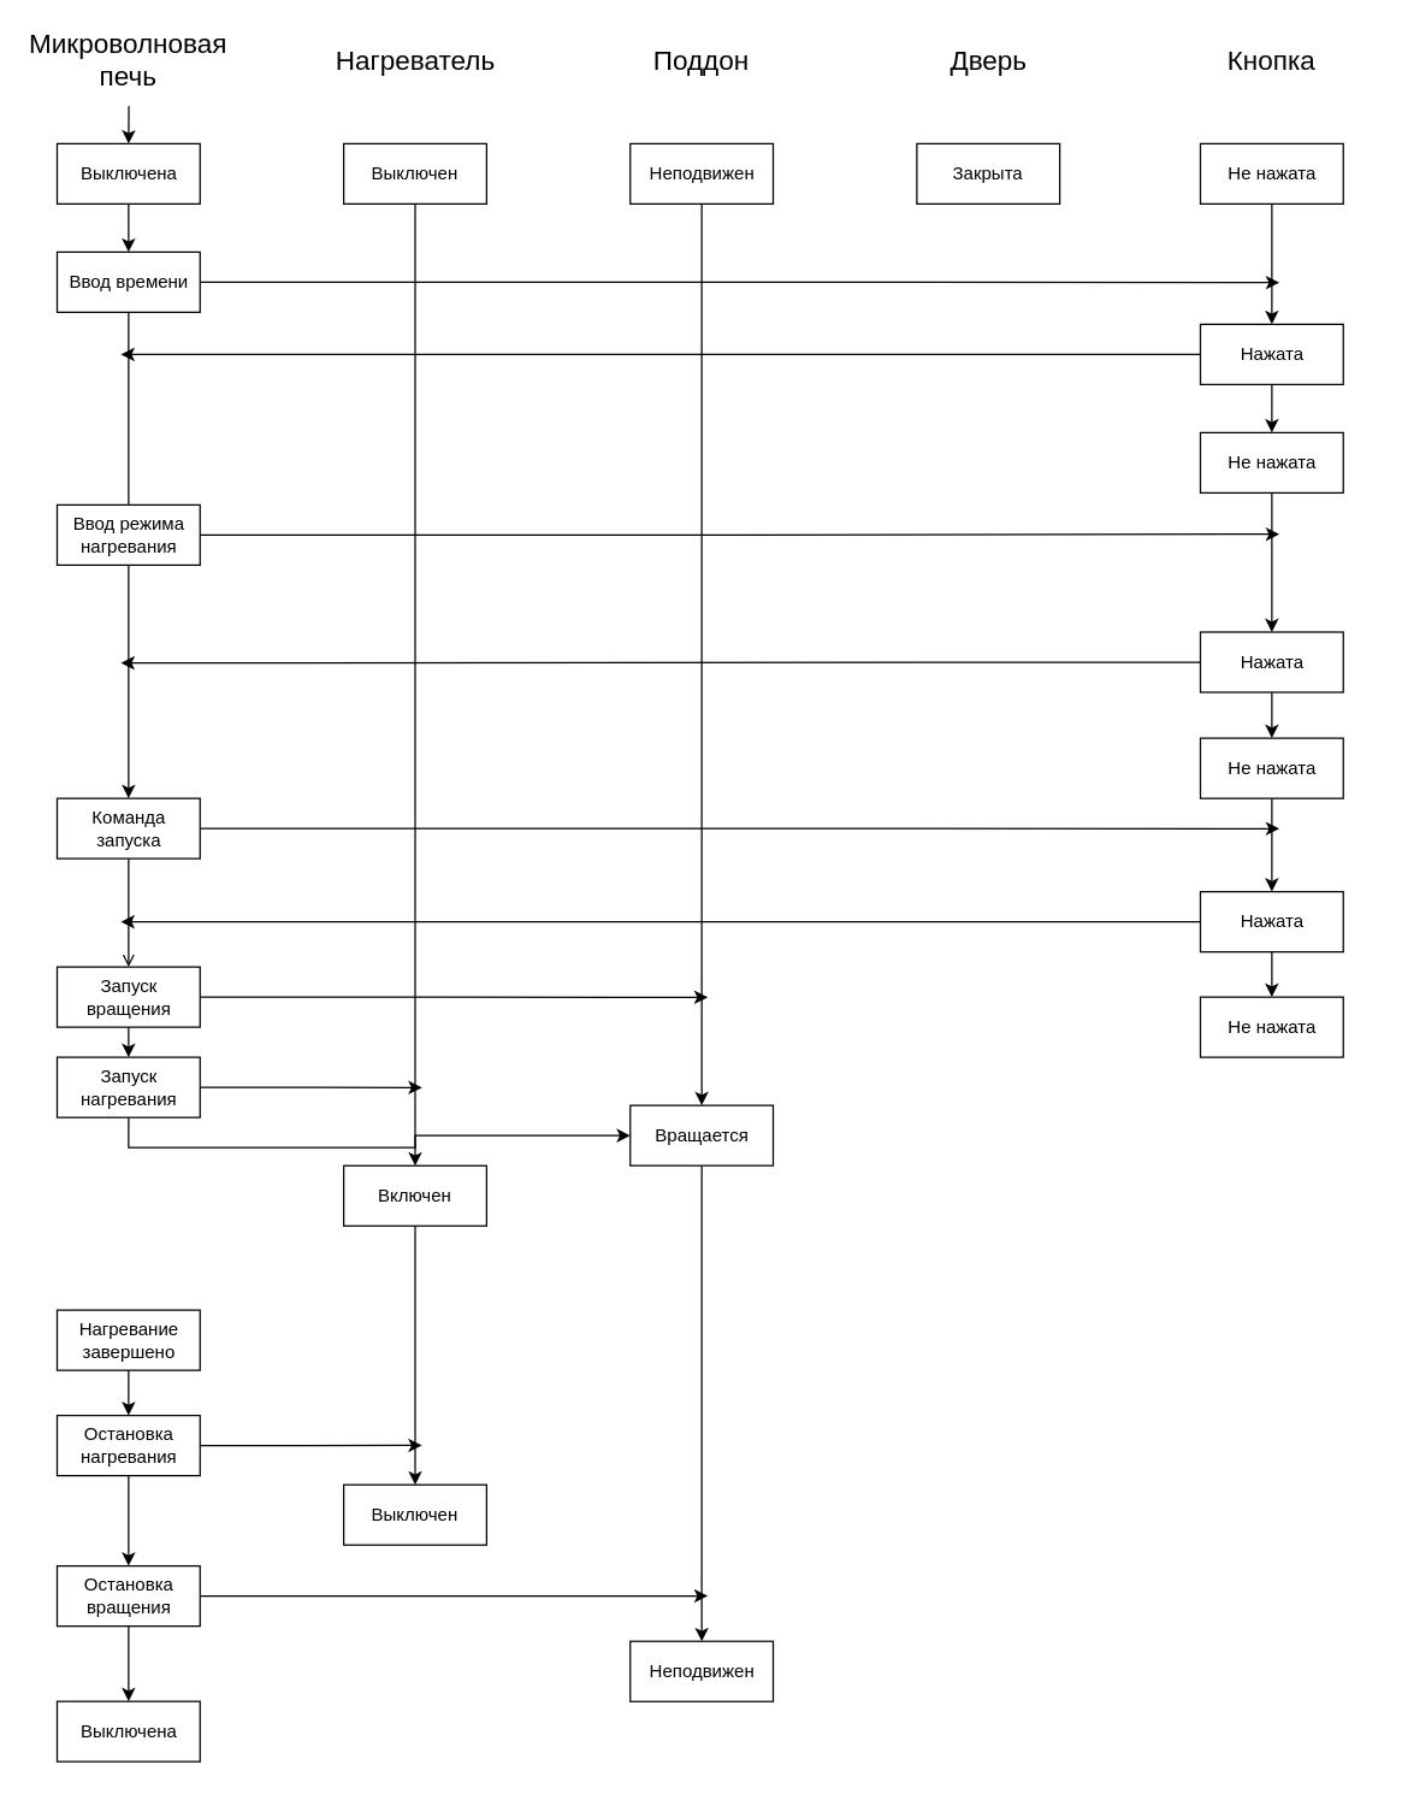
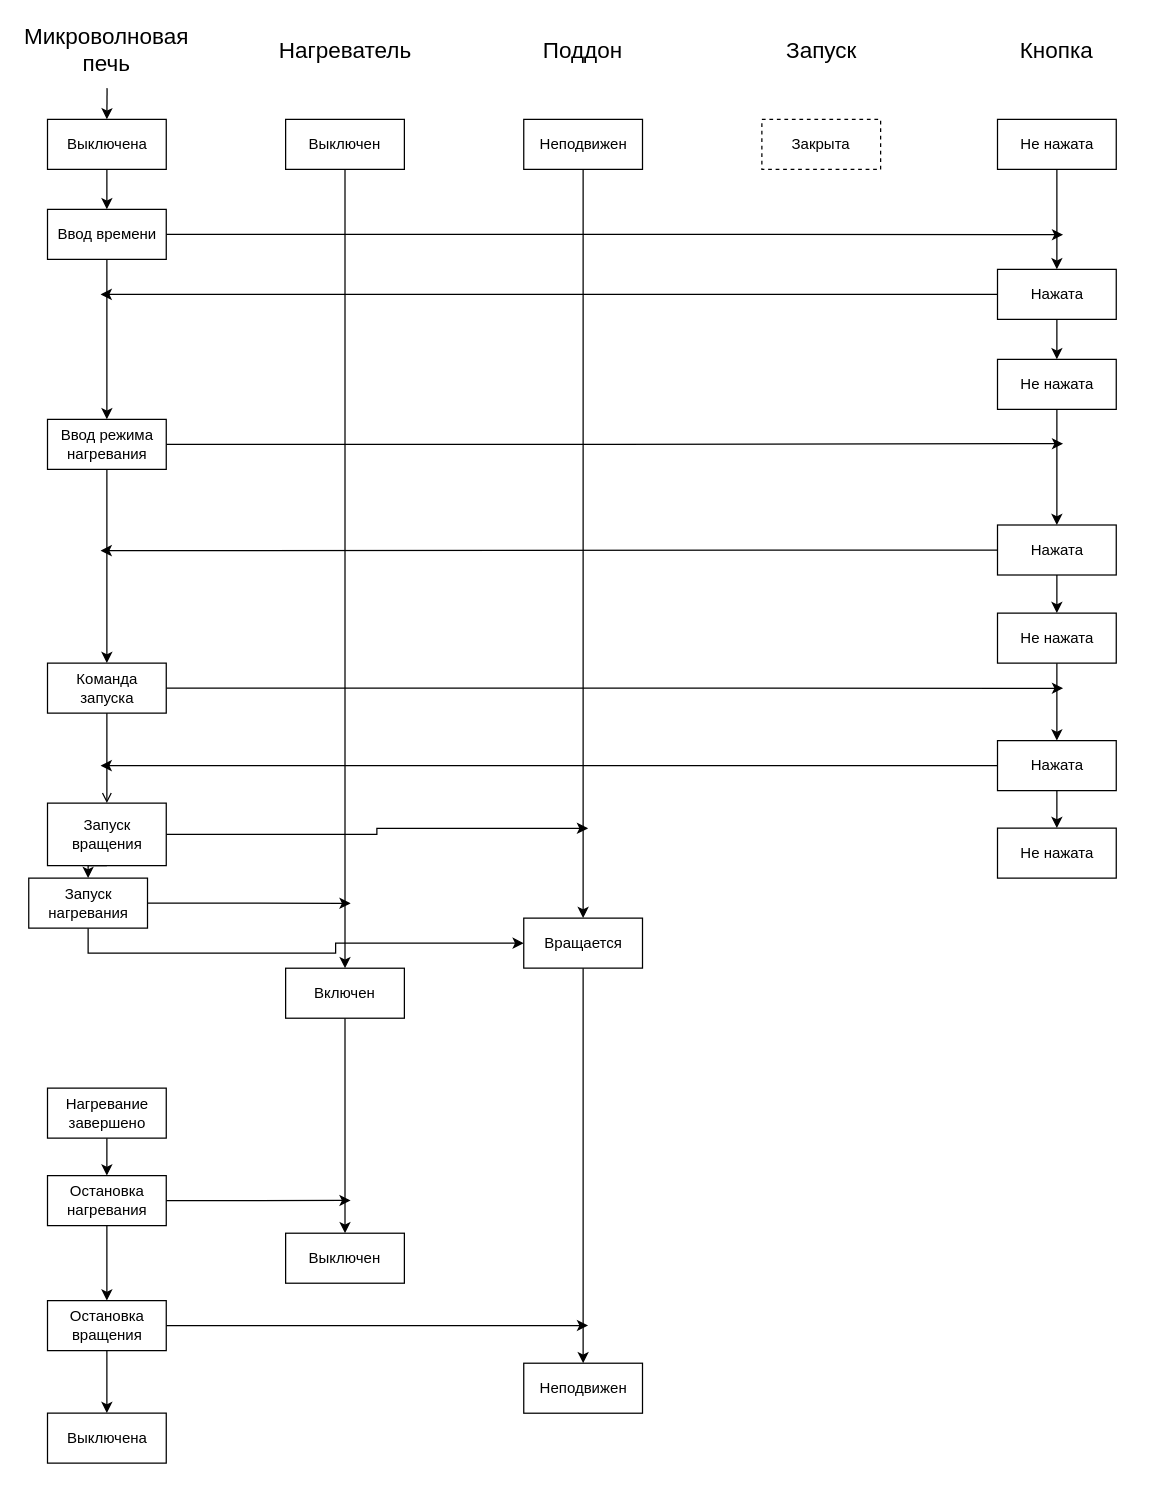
  <mxCell id="0" />
  <mxCell id="1" parent="0" />
  <mxCell id="2" value="&lt;font style=&quot;font-size: 18px&quot;&gt;Микроволновая печь&lt;/font&gt;" style="text;html=1;strokeColor=none;fillColor=none;align=center;verticalAlign=middle;whiteSpace=wrap;rounded=0;" parent="1" vertex="1"><mxGeometry x="20" y="20" width="130" height="40" as="geometry" /></mxCell>
  <mxCell id="3" value="&lt;font style=&quot;font-size: 18px&quot;&gt;Нагреватель&lt;/font&gt;" style="text;html=1;strokeColor=none;fillColor=none;align=center;verticalAlign=middle;whiteSpace=wrap;rounded=0;" parent="1" vertex="1"><mxGeometry x="210.5" y="20" width="130" height="40" as="geometry" /></mxCell>
  <mxCell id="4" value="&lt;font style=&quot;font-size: 18px&quot;&gt;Поддон&lt;/font&gt;" style="text;html=1;strokeColor=none;fillColor=none;align=center;verticalAlign=middle;whiteSpace=wrap;rounded=0;" parent="1" vertex="1"><mxGeometry x="401" y="20" width="130" height="40" as="geometry" /></mxCell>
- <mxCell id="5" value="&lt;font style=&quot;font-size: 18px&quot;&gt;Дверь&lt;/font&gt;" style="text;html=1;strokeColor=none;fillColor=none;align=center;verticalAlign=middle;whiteSpace=wrap;rounded=0;" parent="1" vertex="1"><mxGeometry x="591.5" y="20" width="130" height="40" as="geometry" /></mxCell>
+ <mxCell id="5" value="&lt;font style=&quot;font-size: 18px&quot;&gt;Запуск&lt;/font&gt;" style="text;html=1;strokeColor=none;fillColor=none;align=center;verticalAlign=middle;whiteSpace=wrap;rounded=0;" parent="1" vertex="1"><mxGeometry x="591.5" y="20" width="130" height="40" as="geometry" /></mxCell>
  <mxCell id="6" value="&lt;font style=&quot;font-size: 18px&quot;&gt;Кнопка&lt;/font&gt;" style="text;html=1;strokeColor=none;fillColor=none;align=center;verticalAlign=middle;whiteSpace=wrap;rounded=0;" parent="1" vertex="1"><mxGeometry x="780" y="20" width="130" height="40" as="geometry" /></mxCell>
  <mxCell id="7" style="edgeStyle=orthogonalEdgeStyle;rounded=0;orthogonalLoop=1;jettySize=auto;html=1;exitX=0.5;exitY=0;exitDx=0;exitDy=0;startArrow=classic;startFill=1;endArrow=none;endFill=0;" parent="1" source="9" edge="1"><mxGeometry relative="1" as="geometry"><mxPoint x="85.172" y="70" as="targetPoint" /></mxGeometry></mxCell>
  <mxCell id="8" style="edgeStyle=orthogonalEdgeStyle;rounded=0;orthogonalLoop=1;jettySize=auto;html=1;exitX=0.5;exitY=1;exitDx=0;exitDy=0;entryX=0.5;entryY=0;entryDx=0;entryDy=0;startArrow=none;startFill=0;endArrow=classic;endFill=1;" parent="1" source="9" target="19" edge="1"><mxGeometry relative="1" as="geometry" /></mxCell>
  <mxCell id="9" value="Выключена" style="rounded=0;whiteSpace=wrap;html=1;" parent="1" vertex="1"><mxGeometry x="37.5" y="95" width="95" height="40" as="geometry" /></mxCell>
  <mxCell id="10" style="edgeStyle=orthogonalEdgeStyle;rounded=0;orthogonalLoop=1;jettySize=auto;html=1;entryX=0.5;entryY=0;entryDx=0;entryDy=0;startArrow=none;startFill=0;endArrow=classic;endFill=1;" parent="1" source="11" target="43" edge="1"><mxGeometry relative="1" as="geometry" /></mxCell>
  <mxCell id="11" value="Выключен" style="rounded=0;whiteSpace=wrap;html=1;" parent="1" vertex="1"><mxGeometry x="228" y="95" width="95" height="40" as="geometry" /></mxCell>
  <mxCell id="12" style="edgeStyle=orthogonalEdgeStyle;rounded=0;orthogonalLoop=1;jettySize=auto;html=1;entryX=0.5;entryY=0;entryDx=0;entryDy=0;startArrow=none;startFill=0;endArrow=classic;endFill=1;" parent="1" source="13" target="45" edge="1"><mxGeometry relative="1" as="geometry" /></mxCell>
  <mxCell id="13" value="Неподвижен" style="rounded=0;whiteSpace=wrap;html=1;" parent="1" vertex="1"><mxGeometry x="418.5" y="95" width="95" height="40" as="geometry" /></mxCell>
- <mxCell id="14" value="Закрыта" style="rounded=0;whiteSpace=wrap;html=1;" parent="1" vertex="1"><mxGeometry x="609" y="95" width="95" height="40" as="geometry" /></mxCell>
+ <mxCell id="14" value="Закрыта" style="rounded=0;whiteSpace=wrap;html=1;dashed=1;" parent="1" vertex="1"><mxGeometry x="609" y="95" width="95" height="40" as="geometry" /></mxCell>
  <mxCell id="15" style="edgeStyle=orthogonalEdgeStyle;rounded=0;orthogonalLoop=1;jettySize=auto;html=1;startArrow=none;startFill=0;endArrow=classic;endFill=1;" parent="1" source="16" target="25" edge="1"><mxGeometry relative="1" as="geometry" /></mxCell>
  <mxCell id="16" value="Не нажата" style="rounded=0;whiteSpace=wrap;html=1;" parent="1" vertex="1"><mxGeometry x="797.5" y="95" width="95" height="40" as="geometry" /></mxCell>
- <mxCell id="17" style="edgeStyle=orthogonalEdgeStyle;rounded=0;orthogonalLoop=1;jettySize=auto;html=1;exitX=0.5;exitY=1;exitDx=0;exitDy=0;entryX=0.5;entryY=0;entryDx=0;entryDy=0;startArrow=none;startFill=0;endArrow=none;endFill=1;" parent="1" source="19" target="22" edge="1"><mxGeometry relative="1" as="geometry" /></mxCell>
+ <mxCell id="17" style="edgeStyle=orthogonalEdgeStyle;rounded=0;orthogonalLoop=1;jettySize=auto;html=1;exitX=0.5;exitY=1;exitDx=0;exitDy=0;entryX=0.5;entryY=0;entryDx=0;entryDy=0;startArrow=none;startFill=0;endArrow=classic;endFill=1;" parent="1" source="19" target="22" edge="1"><mxGeometry relative="1" as="geometry" /></mxCell>
  <mxCell id="18" style="edgeStyle=orthogonalEdgeStyle;rounded=0;orthogonalLoop=1;jettySize=auto;html=1;exitX=1;exitY=0.5;exitDx=0;exitDy=0;" edge="1" parent="1" source="19"><mxGeometry relative="1" as="geometry"><mxPoint x="850" y="187.286" as="targetPoint" /></mxGeometry></mxCell>
  <mxCell id="19" value="Ввод времени" style="rounded=0;whiteSpace=wrap;html=1;" parent="1" vertex="1"><mxGeometry x="37.5" y="167" width="95" height="40" as="geometry" /></mxCell>
  <mxCell id="20" style="edgeStyle=orthogonalEdgeStyle;rounded=0;orthogonalLoop=1;jettySize=auto;html=1;exitX=0.5;exitY=1;exitDx=0;exitDy=0;entryX=0.5;entryY=0;entryDx=0;entryDy=0;startArrow=none;startFill=0;endArrow=classic;endFill=1;" parent="1" source="22" target="37" edge="1"><mxGeometry relative="1" as="geometry"><mxPoint x="84.429" y="399.571" as="targetPoint" /></mxGeometry></mxCell>
  <mxCell id="21" style="edgeStyle=orthogonalEdgeStyle;rounded=0;orthogonalLoop=1;jettySize=auto;html=1;exitX=1;exitY=0.5;exitDx=0;exitDy=0;" edge="1" parent="1" source="22"><mxGeometry relative="1" as="geometry"><mxPoint x="850" y="354.429" as="targetPoint" /><Array as="points"><mxPoint x="491" y="355" /></Array></mxGeometry></mxCell>
  <mxCell id="22" value="Ввод режима нагревания" style="rounded=0;whiteSpace=wrap;html=1;" parent="1" vertex="1"><mxGeometry x="37.5" y="335" width="95" height="40" as="geometry" /></mxCell>
  <mxCell id="23" style="edgeStyle=orthogonalEdgeStyle;rounded=0;orthogonalLoop=1;jettySize=auto;html=1;exitX=1;exitY=0.5;exitDx=0;exitDy=0;entryX=0;entryY=0.5;entryDx=0;entryDy=0;startArrow=none;startFill=0;endArrow=classic;endFill=1;" parent="1" edge="1"><mxGeometry relative="1" as="geometry"><mxPoint x="133" y="434.571" as="sourcePoint" /></mxGeometry></mxCell>
  <mxCell id="24" style="edgeStyle=orthogonalEdgeStyle;rounded=0;orthogonalLoop=1;jettySize=auto;html=1;exitX=0.5;exitY=1;exitDx=0;exitDy=0;entryX=0.5;entryY=0;entryDx=0;entryDy=0;startArrow=none;startFill=0;endArrow=classic;endFill=1;" parent="1" source="25" target="27" edge="1"><mxGeometry relative="1" as="geometry" /></mxCell>
  <mxCell id="25" value="Нажата" style="rounded=0;whiteSpace=wrap;html=1;" parent="1" vertex="1"><mxGeometry x="797.5" y="215" width="95" height="40" as="geometry" /></mxCell>
  <mxCell id="26" style="edgeStyle=orthogonalEdgeStyle;rounded=0;orthogonalLoop=1;jettySize=auto;html=1;exitX=0.5;exitY=1;exitDx=0;exitDy=0;entryX=0.5;entryY=0;entryDx=0;entryDy=0;startArrow=none;startFill=0;endArrow=classic;endFill=1;" parent="1" source="27" target="30" edge="1"><mxGeometry relative="1" as="geometry" /></mxCell>
  <mxCell id="27" value="Не нажата" style="rounded=0;whiteSpace=wrap;html=1;" parent="1" vertex="1"><mxGeometry x="797.5" y="287" width="95" height="40" as="geometry" /></mxCell>
  <mxCell id="28" value="" style="endArrow=classic;html=1;exitX=0;exitY=0.5;exitDx=0;exitDy=0;" parent="1" edge="1" source="25"><mxGeometry width="50" height="50" relative="1" as="geometry"><mxPoint x="1037" y="225" as="sourcePoint" /><mxPoint x="80" y="235" as="targetPoint" /></mxGeometry></mxCell>
  <mxCell id="29" style="edgeStyle=orthogonalEdgeStyle;rounded=0;orthogonalLoop=1;jettySize=auto;html=1;exitX=0.5;exitY=1;exitDx=0;exitDy=0;entryX=0.5;entryY=0;entryDx=0;entryDy=0;startArrow=none;startFill=0;endArrow=classic;endFill=1;" parent="1" source="30" target="32" edge="1"><mxGeometry relative="1" as="geometry"><mxPoint x="845.5" y="501.333" as="sourcePoint" /></mxGeometry></mxCell>
  <mxCell id="30" value="Нажата" style="rounded=0;whiteSpace=wrap;html=1;" parent="1" vertex="1"><mxGeometry x="797.5" y="419.5" width="95" height="40" as="geometry" /></mxCell>
  <mxCell id="31" style="edgeStyle=orthogonalEdgeStyle;rounded=0;orthogonalLoop=1;jettySize=auto;html=1;entryX=0.5;entryY=0;entryDx=0;entryDy=0;startArrow=none;startFill=0;endArrow=classic;endFill=1;" parent="1" source="32" target="39" edge="1"><mxGeometry relative="1" as="geometry" /></mxCell>
  <mxCell id="32" value="Не нажата" style="rounded=0;whiteSpace=wrap;html=1;" parent="1" vertex="1"><mxGeometry x="797.5" y="490" width="95" height="40" as="geometry" /></mxCell>
  <mxCell id="33" value="" style="endArrow=classic;html=1;exitX=0;exitY=0.5;exitDx=0;exitDy=0;" parent="1" edge="1" source="30"><mxGeometry width="50" height="50" relative="1" as="geometry"><mxPoint x="990" y="440" as="sourcePoint" /><mxPoint x="80" y="440" as="targetPoint" /></mxGeometry></mxCell>
  <mxCell id="34" style="edgeStyle=orthogonalEdgeStyle;rounded=0;orthogonalLoop=1;jettySize=auto;html=1;exitX=0.5;exitY=1;exitDx=0;exitDy=0;entryX=0.5;entryY=0;entryDx=0;entryDy=0;startArrow=none;startFill=0;endArrow=classic;endFill=1;" parent="1" edge="1"><mxGeometry relative="1" as="geometry"><mxPoint x="655.857" y="454.571" as="sourcePoint" /></mxGeometry></mxCell>
  <mxCell id="35" style="edgeStyle=orthogonalEdgeStyle;rounded=0;orthogonalLoop=1;jettySize=auto;html=1;startArrow=none;startFill=0;endArrow=classic;endFill=1;exitX=0.5;exitY=1;exitDx=0;exitDy=0;" parent="1" source="55" target="45" edge="1"><mxGeometry relative="1" as="geometry"><mxPoint x="85" y="906" as="targetPoint" /><mxPoint x="85.059" y="728" as="sourcePoint" /></mxGeometry></mxCell>
  <mxCell id="36" style="edgeStyle=orthogonalEdgeStyle;rounded=0;orthogonalLoop=1;jettySize=auto;html=1;exitX=1;exitY=0.5;exitDx=0;exitDy=0;" edge="1" parent="1" source="37"><mxGeometry relative="1" as="geometry"><mxPoint x="850" y="550.143" as="targetPoint" /></mxGeometry></mxCell>
  <mxCell id="37" value="Команда запуска" style="rounded=0;whiteSpace=wrap;html=1;" parent="1" vertex="1"><mxGeometry x="37.5" y="530" width="95" height="40" as="geometry" /></mxCell>
  <mxCell id="38" style="edgeStyle=orthogonalEdgeStyle;rounded=0;orthogonalLoop=1;jettySize=auto;html=1;entryX=0.5;entryY=0;entryDx=0;entryDy=0;startArrow=none;startFill=0;endArrow=classic;endFill=1;" parent="1" source="39" target="40" edge="1"><mxGeometry relative="1" as="geometry" /></mxCell>
  <mxCell id="39" value="Нажата" style="rounded=0;whiteSpace=wrap;html=1;" parent="1" vertex="1"><mxGeometry x="797.5" y="592" width="95" height="40" as="geometry" /></mxCell>
  <mxCell id="40" value="Не нажата" style="rounded=0;whiteSpace=wrap;html=1;" parent="1" vertex="1"><mxGeometry x="797.5" y="662" width="95" height="40" as="geometry" /></mxCell>
  <mxCell id="41" value="" style="endArrow=classic;html=1;exitX=0;exitY=0.5;exitDx=0;exitDy=0;" parent="1" edge="1" source="39"><mxGeometry width="50" height="50" relative="1" as="geometry"><mxPoint x="1037.5" y="579.5" as="sourcePoint" /><mxPoint x="80" y="612" as="targetPoint" /></mxGeometry></mxCell>
  <mxCell id="42" style="edgeStyle=orthogonalEdgeStyle;rounded=0;orthogonalLoop=1;jettySize=auto;html=1;entryX=0.5;entryY=0;entryDx=0;entryDy=0;startArrow=none;startFill=0;endArrow=classic;endFill=1;" parent="1" source="43" target="46" edge="1"><mxGeometry relative="1" as="geometry" /></mxCell>
  <mxCell id="43" value="Включен" style="rounded=0;whiteSpace=wrap;html=1;" parent="1" vertex="1"><mxGeometry x="228" y="774.069" width="95" height="40" as="geometry" /></mxCell>
  <mxCell id="44" style="edgeStyle=orthogonalEdgeStyle;rounded=0;orthogonalLoop=1;jettySize=auto;html=1;exitX=0.5;exitY=1;exitDx=0;exitDy=0;startArrow=none;startFill=0;endArrow=classic;endFill=1;" parent="1" source="45" target="47" edge="1"><mxGeometry relative="1" as="geometry" /></mxCell>
  <mxCell id="45" value="Вращается" style="rounded=0;whiteSpace=wrap;html=1;" parent="1" vertex="1"><mxGeometry x="418.5" y="734" width="95" height="40" as="geometry" /></mxCell>
  <mxCell id="46" value="Выключен" style="rounded=0;whiteSpace=wrap;html=1;" parent="1" vertex="1"><mxGeometry x="228" y="986.069" width="95" height="40" as="geometry" /></mxCell>
  <mxCell id="47" value="Неподвижен" style="rounded=0;whiteSpace=wrap;html=1;" parent="1" vertex="1"><mxGeometry x="418.5" y="1090.069" width="95" height="40" as="geometry" /></mxCell>
  <mxCell id="48" style="edgeStyle=orthogonalEdgeStyle;rounded=0;orthogonalLoop=1;jettySize=auto;html=1;entryX=0.5;entryY=0;entryDx=0;entryDy=0;startArrow=none;startFill=0;endArrow=classic;endFill=1;exitX=0.5;exitY=1;exitDx=0;exitDy=0;" parent="1" source="49" target="59" edge="1"><mxGeometry relative="1" as="geometry"><mxPoint x="84.429" y="1021.286" as="targetPoint" /><mxPoint x="84" y="877" as="sourcePoint" /></mxGeometry></mxCell>
  <mxCell id="49" value="Нагревание завершено" style="rounded=0;whiteSpace=wrap;html=1;" parent="1" vertex="1"><mxGeometry x="37.5" y="870" width="95" height="40" as="geometry" /></mxCell>
  <mxCell id="50" value="Выключена" style="rounded=0;whiteSpace=wrap;html=1;" parent="1" vertex="1"><mxGeometry x="37.5" y="1130" width="95" height="40" as="geometry" /></mxCell>
  <mxCell id="51" style="edgeStyle=orthogonalEdgeStyle;rounded=0;orthogonalLoop=1;jettySize=auto;html=1;exitX=1;exitY=0.5;exitDx=0;exitDy=0;" edge="1" parent="1" source="52"><mxGeometry relative="1" as="geometry"><mxPoint x="470" y="662.176" as="targetPoint" /><Array as="points"><mxPoint x="301" y="662" /></Array></mxGeometry></mxCell>
- <mxCell id="52" value="Запуск вращения" style="rounded=0;whiteSpace=wrap;html=1;" vertex="1" parent="1"><mxGeometry x="37.5" y="642" width="95" height="40" as="geometry" /></mxCell>
+ <mxCell id="52" value="Запуск вращения" style="rounded=0;whiteSpace=wrap;html=1;" vertex="1" parent="1"><mxGeometry x="37.5" y="642" width="95" height="50" as="geometry" /></mxCell>
  <mxCell id="53" style="edgeStyle=orthogonalEdgeStyle;rounded=0;orthogonalLoop=1;jettySize=auto;html=1;startArrow=none;startFill=0;endArrow=open;endFill=1;entryX=0.5;entryY=0;entryDx=0;entryDy=0;" edge="1" parent="1" source="37" target="52"><mxGeometry relative="1" as="geometry"><mxPoint x="85.059" y="824.529" as="targetPoint" /><mxPoint x="85.059" y="570" as="sourcePoint" /></mxGeometry></mxCell>
  <mxCell id="54" style="edgeStyle=orthogonalEdgeStyle;rounded=0;orthogonalLoop=1;jettySize=auto;html=1;exitX=1;exitY=0.5;exitDx=0;exitDy=0;" edge="1" parent="1" source="55"><mxGeometry relative="1" as="geometry"><mxPoint x="280" y="722.176" as="targetPoint" /><Array as="points"><mxPoint x="206" y="722" /></Array></mxGeometry></mxCell>
- <mxCell id="55" value="Запуск нагревания" style="rounded=0;whiteSpace=wrap;html=1;" vertex="1" parent="1"><mxGeometry x="37.5" y="702" width="95" height="40" as="geometry" /></mxCell>
+ <mxCell id="55" value="Запуск нагревания" style="rounded=0;whiteSpace=wrap;html=1;" vertex="1" parent="1"><mxGeometry x="22.5" y="702" width="95" height="40" as="geometry" /></mxCell>
  <mxCell id="56" style="edgeStyle=orthogonalEdgeStyle;rounded=0;orthogonalLoop=1;jettySize=auto;html=1;startArrow=none;startFill=0;endArrow=classic;endFill=1;entryX=0.5;entryY=0;entryDx=0;entryDy=0;exitX=0.5;exitY=1;exitDx=0;exitDy=0;" edge="1" parent="1" source="52" target="55"><mxGeometry relative="1" as="geometry"><mxPoint x="85.059" y="870.412" as="targetPoint" /><mxPoint x="85.059" y="682.176" as="sourcePoint" /></mxGeometry></mxCell>
  <mxCell id="57" style="edgeStyle=orthogonalEdgeStyle;rounded=0;orthogonalLoop=1;jettySize=auto;html=1;exitX=1;exitY=0.5;exitDx=0;exitDy=0;" edge="1" parent="1" source="59"><mxGeometry relative="1" as="geometry"><mxPoint x="280" y="959.824" as="targetPoint" /></mxGeometry></mxCell>
  <mxCell id="58" style="edgeStyle=orthogonalEdgeStyle;rounded=0;orthogonalLoop=1;jettySize=auto;html=1;exitX=0.5;exitY=1;exitDx=0;exitDy=0;entryX=0.5;entryY=0;entryDx=0;entryDy=0;" edge="1" parent="1" source="59" target="62"><mxGeometry relative="1" as="geometry" /></mxCell>
  <mxCell id="59" value="Остановка нагревания" style="rounded=0;whiteSpace=wrap;html=1;" vertex="1" parent="1"><mxGeometry x="37.5" y="940" width="95" height="40" as="geometry" /></mxCell>
  <mxCell id="60" style="edgeStyle=orthogonalEdgeStyle;rounded=0;orthogonalLoop=1;jettySize=auto;html=1;entryX=0.5;entryY=0;entryDx=0;entryDy=0;" edge="1" parent="1" source="62" target="50"><mxGeometry relative="1" as="geometry" /></mxCell>
  <mxCell id="61" style="edgeStyle=orthogonalEdgeStyle;rounded=0;orthogonalLoop=1;jettySize=auto;html=1;exitX=1;exitY=0.5;exitDx=0;exitDy=0;" edge="1" parent="1" source="62"><mxGeometry relative="1" as="geometry"><mxPoint x="470" y="1059.905" as="targetPoint" /></mxGeometry></mxCell>
  <mxCell id="62" value="Остановка вращения" style="rounded=0;whiteSpace=wrap;html=1;" vertex="1" parent="1"><mxGeometry x="37.5" y="1040" width="95" height="40" as="geometry" /></mxCell>
